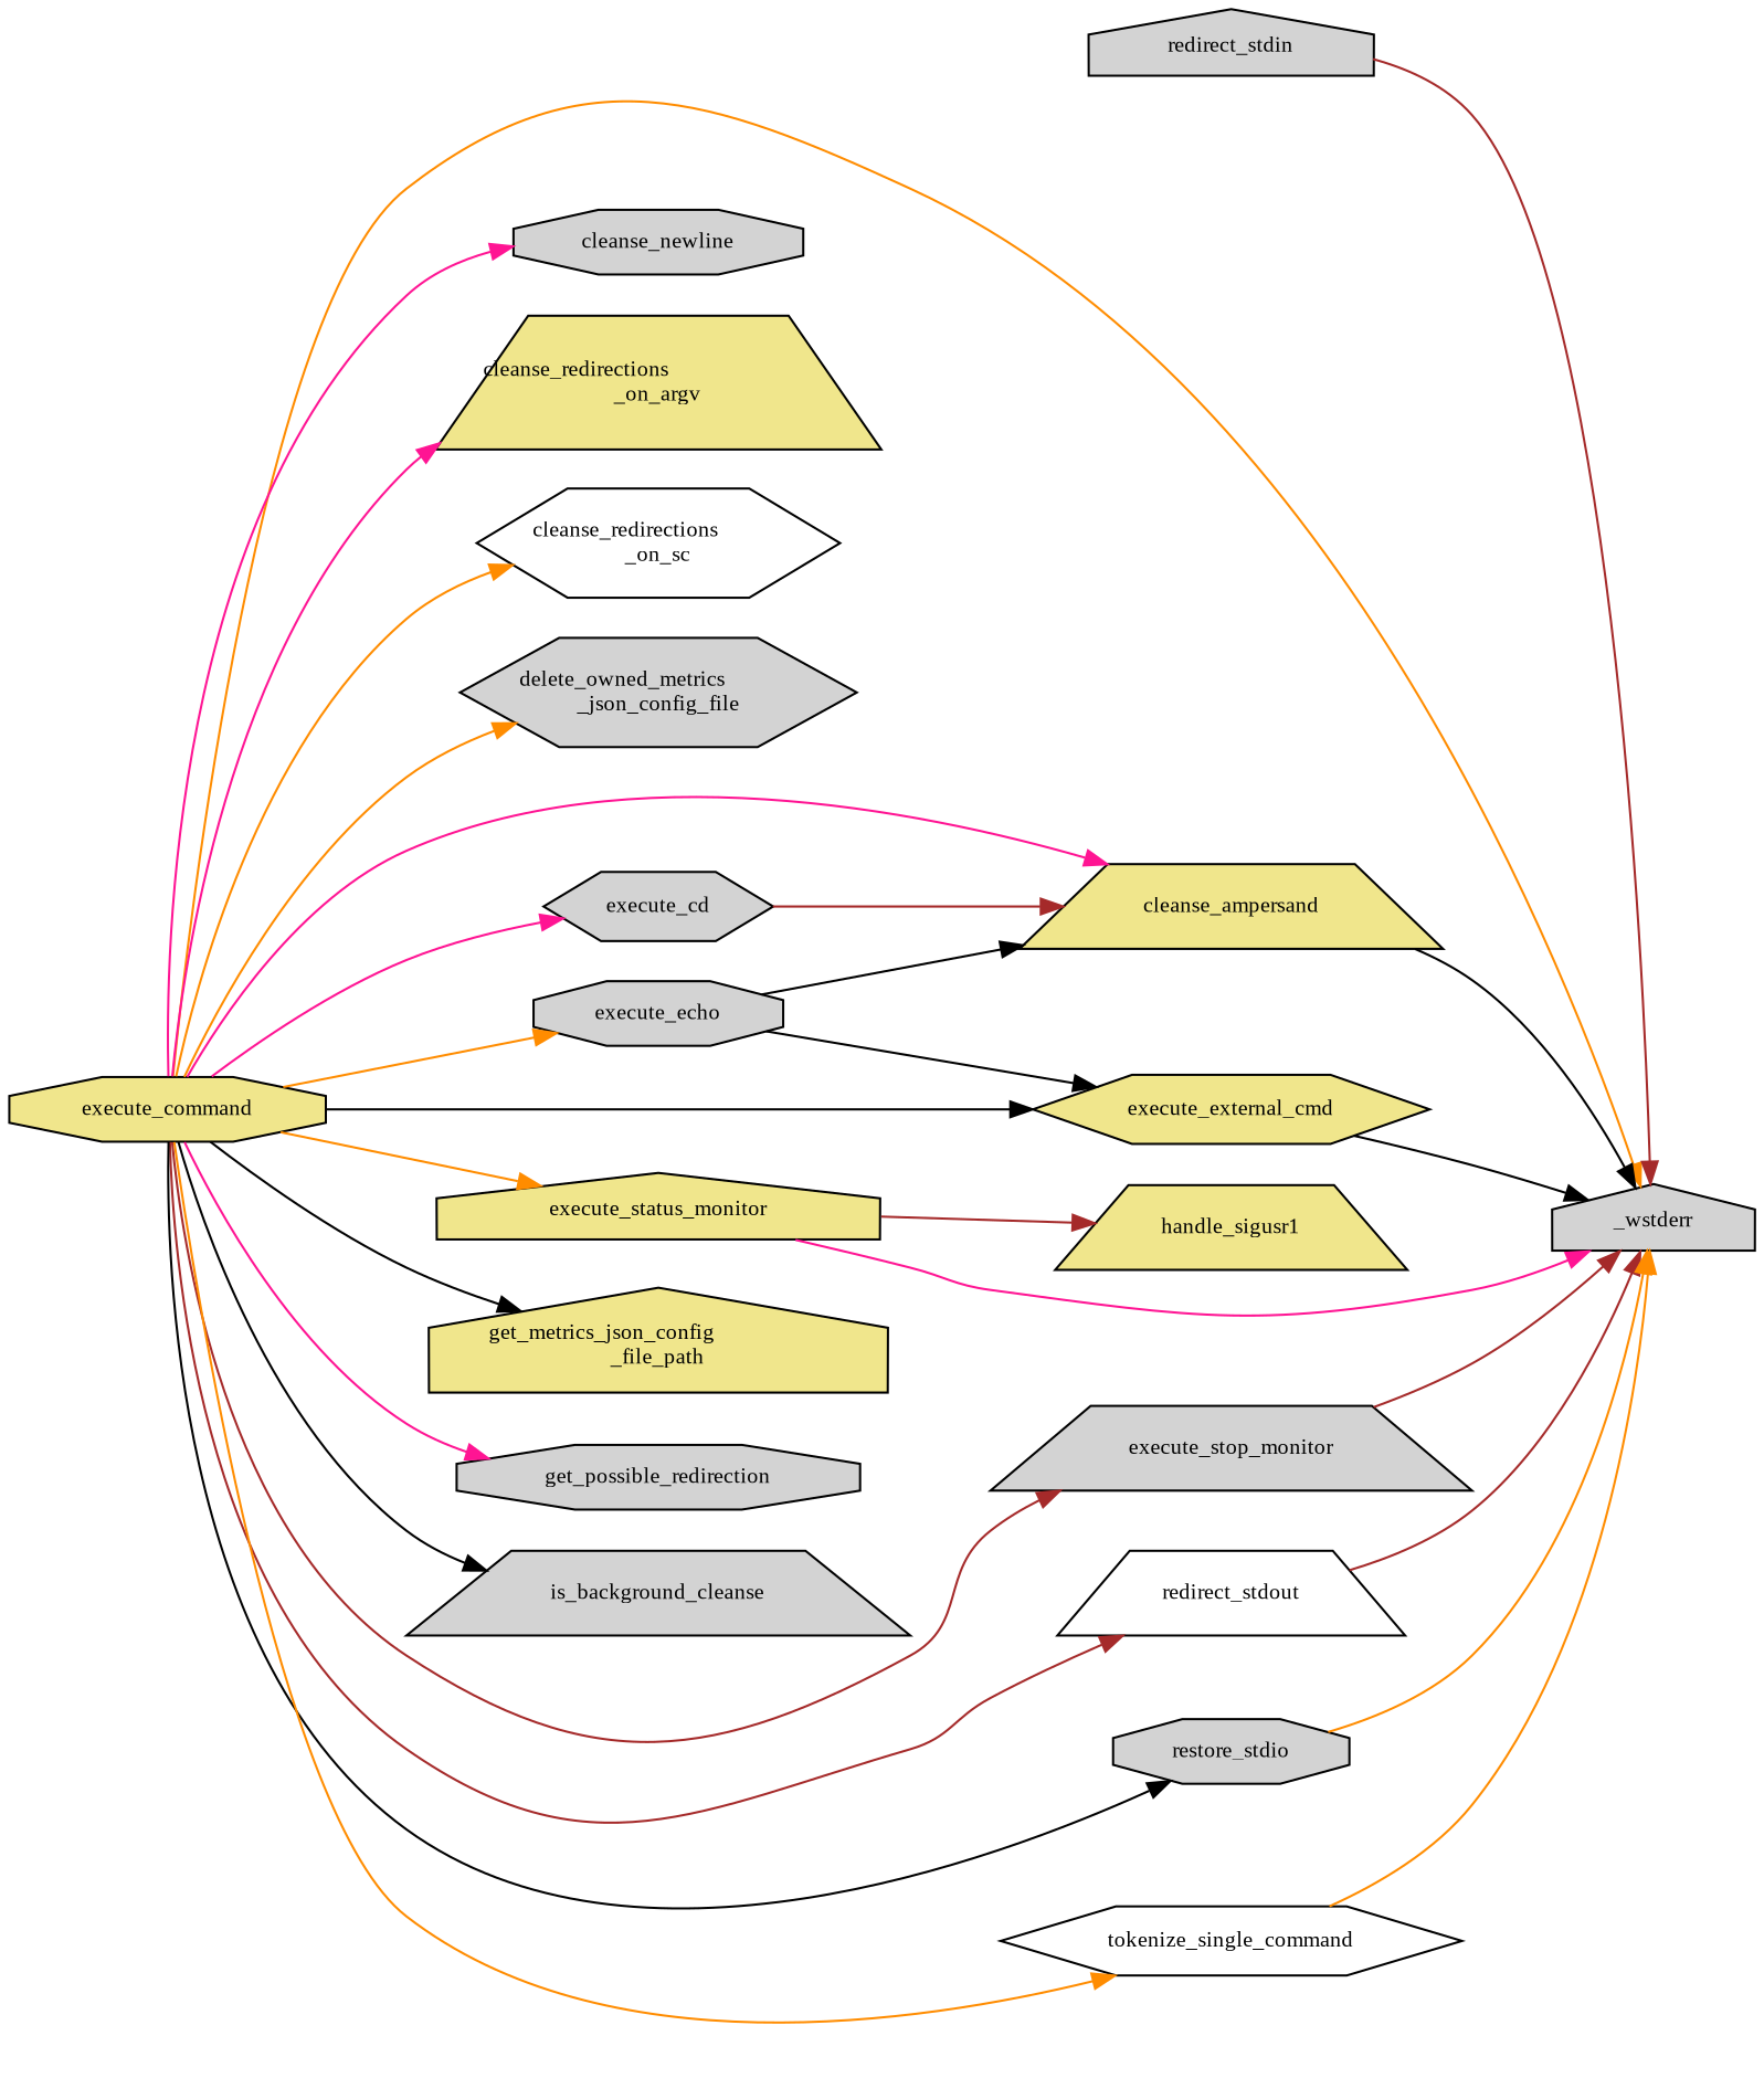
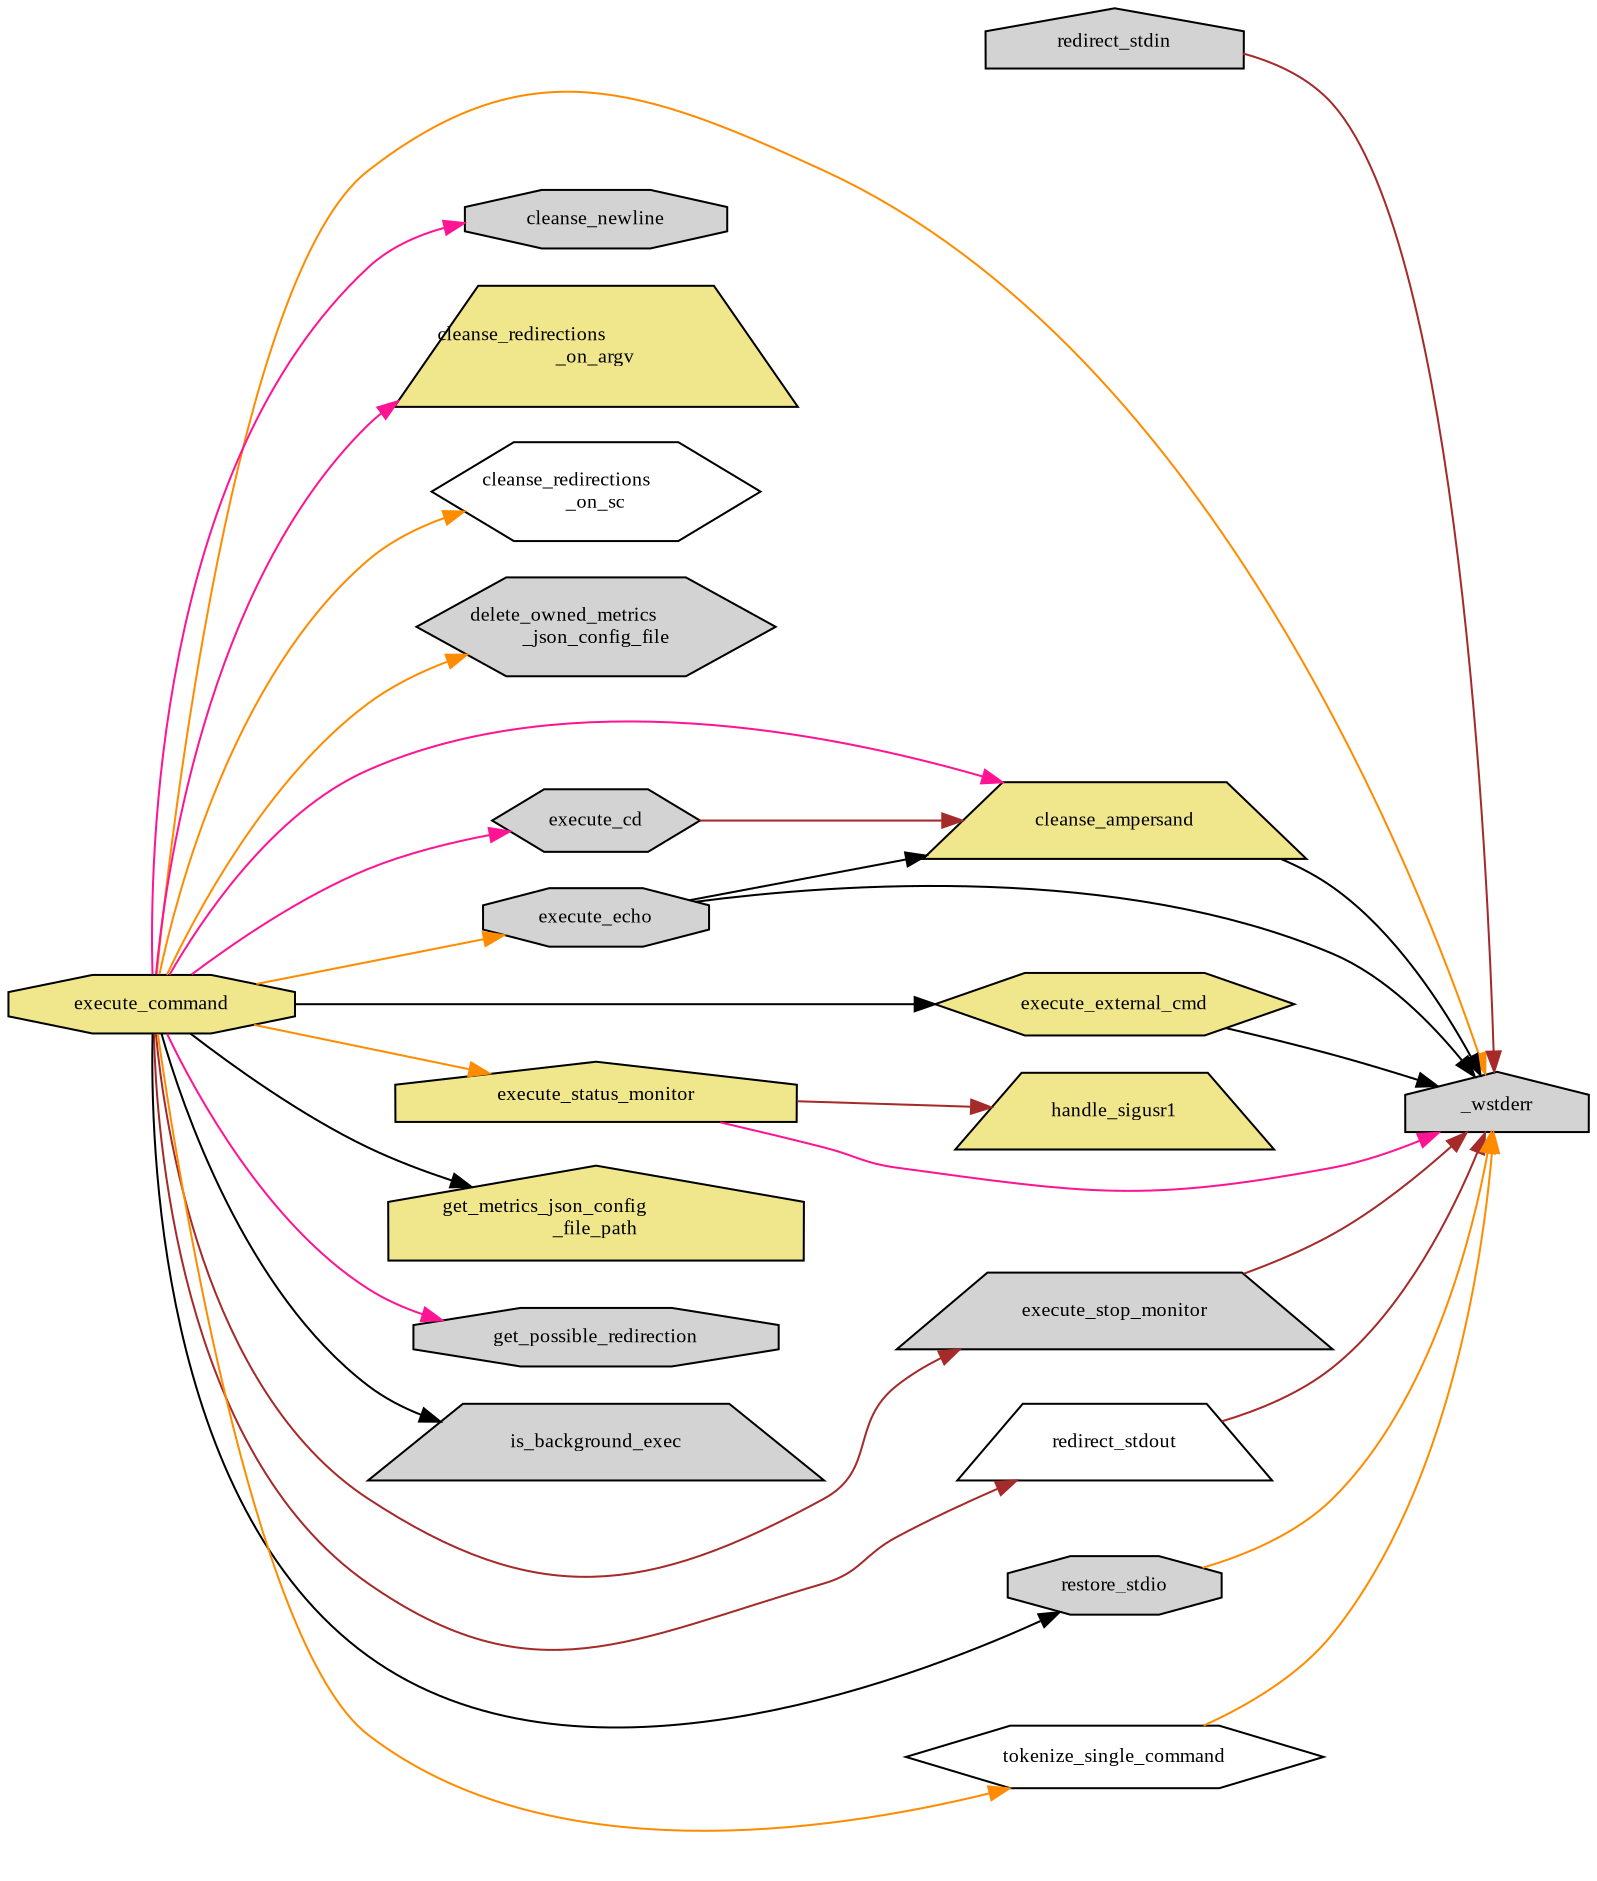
  digraph {
    fontname="Liberation Serif"
    rankdir=LR
    node [color=black fillcolor=lightgrey fontname="Liberation Serif" fontsize=10 shape=trapezium style=filled]
    edge [color=darkorange fontname="Liberation Serif" fontsize=10 labelfontname=Helvetica labelfontsize=10 style=solid]
    n1 [fillcolor=khaki fontcolor=black height=0.2 label=execute_command shape=octagon width=0.4]
    n2 [height=0.2 label=_wstderr shape=house width=0.4]
    n3 [height=0.2 label=cleanse_newline shape=octagon width=0.4]
    n4 [fillcolor=khaki height=0.2 label="cleanse_redirections\l_on_argv" width=0.4]
    n5 [fillcolor=white height=0.2 label="cleanse_redirections\l_on_sc" shape=hexagon width=0.4]
    n6 [height=0.2 label="delete_owned_metrics\l_json_config_file" shape=hexagon width=0.4]
    n7 [height=0.2 label=execute_cd shape=hexagon width=0.4]
    n8 [height=0.2 label=execute_echo shape=octagon width=0.4]
    n9 [fillcolor=khaki height=0.2 label=execute_external_cmd shape=hexagon width=0.4]
    n10 [fillcolor=khaki height=0.2 label=execute_status_monitor shape=house width=0.4]
    n11 [height=0.2 label=execute_stop_monitor width=0.4]
    n12 [fillcolor=khaki height=0.2 label="get_metrics_json_config\l_file_path" shape=house width=0.4]
    n13 [height=0.2 label=get_possible_redirection shape=octagon width=0.4]
-   n14 [height=0.2 label=is_background_cleanse width=0.4]
+   n14 [height=0.2 label=is_background_exec width=0.4]
    n15 [fillcolor=white height=0.2 label=redirect_stdout width=0.4]
    n16 [height=0.2 label=restore_stdio shape=octagon width=0.4]
    n17 [fillcolor=white height=0.2 label=tokenize_single_command shape=hexagon width=0.4]
    n18 [fillcolor=khaki height=0.2 label=cleanse_ampersand width=0.4]
    n19 [fillcolor=khaki height=0.2 label=handle_sigusr1 width=0.4]
    n20 [height=0.2 label=redirect_stdin shape=house width=0.4]
    n1 -> n2
    n1 -> n3 [color=deeppink]
    n1 -> n4 [color=deeppink]
    n1 -> n5
    n1 -> n6
    n1 -> n7 [color=deeppink]
    n1 -> n8
    n1 -> n9 [color=black]
    n1 -> n10
    n1 -> n11 [color=brown]
    n1 -> n12 [color=black]
    n1 -> n13 [color=deeppink]
    n1 -> n14 [color=black]
    n1 -> n15 [color=brown]
    n1 -> n16 [color=black]
    n1 -> n17
    n1 -> n18 [color=deeppink]
    n7 -> n18 [color=brown]
-   n8 -> n9 [color=black]
+   n8 -> n2 [color=black]
    n8 -> n18 [color=black]
    n9 -> n2 [color=black]
    n10 -> n2 [color=deeppink]
    n10 -> n19 [color=brown]
    n11 -> n2 [color=brown]
    n15 -> n2 [color=brown]
    n16 -> n2
    n17 -> n2
    n18 -> n2 [color=black]
    n20 -> n2 [color=brown]
  }
